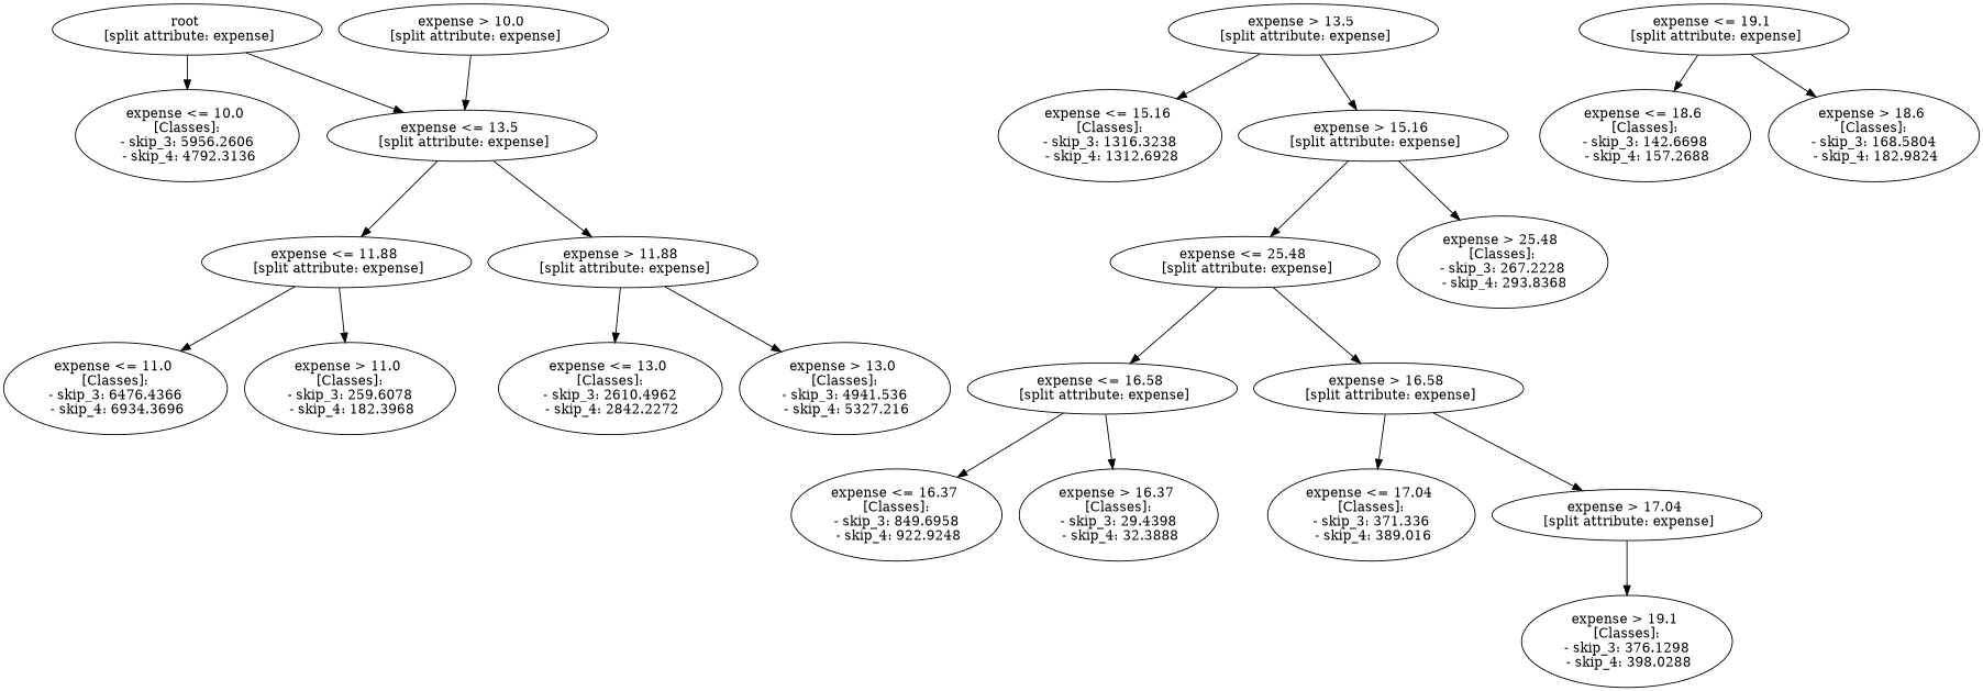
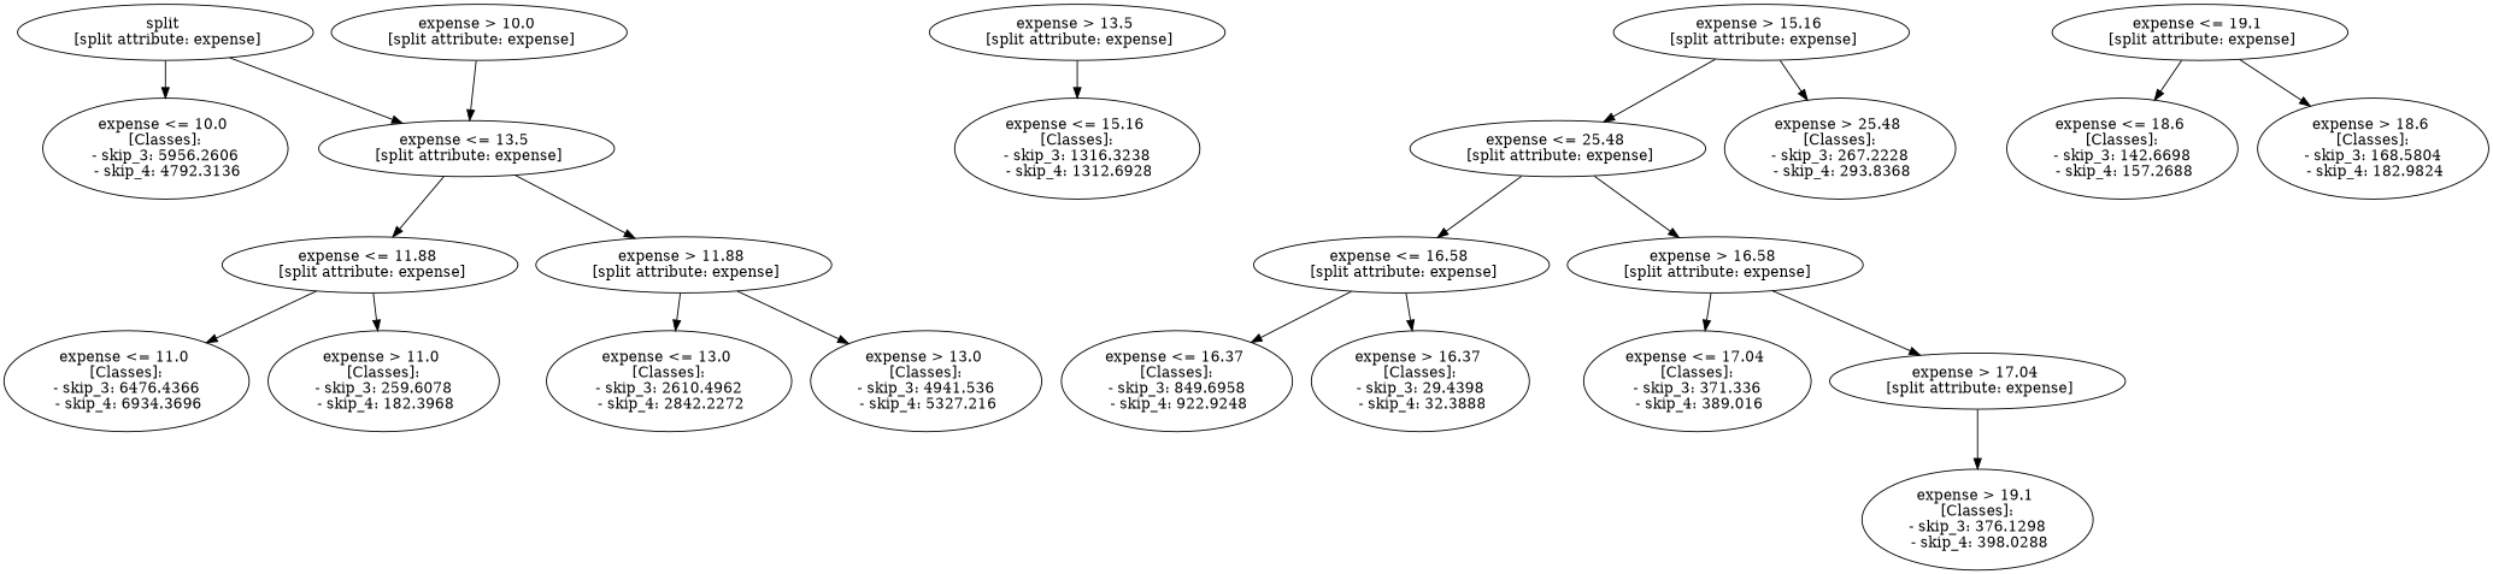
  digraph {
-   n1 [label="root \n [split attribute: expense]"]
+   n1 [label="split \n [split attribute: expense]"]
    n2 [label="expense <= 10.0 \n [Classes]: \n - skip_3: 5956.2606 \n - skip_4: 4792.3136"]
    n3 [label="expense <= 13.5 \n [split attribute: expense]"]
    n4 [label="expense > 10.0 \n [split attribute: expense]"]
    n5 [label="expense <= 11.88 \n [split attribute: expense]"]
    n6 [label="expense > 11.88 \n [split attribute: expense]"]
    n7 [label="expense > 13.5 \n [split attribute: expense]"]
    n8 [label="expense <= 15.16 \n [Classes]: \n - skip_3: 1316.3238 \n - skip_4: 1312.6928"]
    n9 [label="expense > 15.16 \n [split attribute: expense]"]
    n10 [label="expense <= 11.0 \n [Classes]: \n - skip_3: 6476.4366 \n - skip_4: 6934.3696"]
    n11 [label="expense > 11.0 \n [Classes]: \n - skip_3: 259.6078 \n - skip_4: 182.3968"]
    n12 [label="expense <= 13.0 \n [Classes]: \n - skip_3: 2610.4962 \n - skip_4: 2842.2272"]
    n13 [label="expense > 13.0 \n [Classes]: \n - skip_3: 4941.536 \n - skip_4: 5327.216"]
    n14 [label="expense <= 25.48 \n [split attribute: expense]"]
    n15 [label="expense > 25.48 \n [Classes]: \n - skip_3: 267.2228 \n - skip_4: 293.8368"]
    n16 [label="expense <= 16.58 \n [split attribute: expense]"]
    n17 [label="expense > 16.58 \n [split attribute: expense]"]
    n18 [label="expense <= 16.37 \n [Classes]: \n - skip_3: 849.6958 \n - skip_4: 922.9248"]
    n19 [label="expense > 16.37 \n [Classes]: \n - skip_3: 29.4398 \n - skip_4: 32.3888"]
    n20 [label="expense <= 17.04 \n [Classes]: \n - skip_3: 371.336 \n - skip_4: 389.016"]
    n21 [label="expense > 17.04 \n [split attribute: expense]"]
    n22 [label="expense > 19.1 \n [Classes]: \n - skip_3: 376.1298 \n - skip_4: 398.0288"]
    n23 [label="expense <= 19.1 \n [split attribute: expense]"]
    n24 [label="expense <= 18.6 \n [Classes]: \n - skip_3: 142.6698 \n - skip_4: 157.2688"]
    n25 [label="expense > 18.6 \n [Classes]: \n - skip_3: 168.5804 \n - skip_4: 182.9824"]
    n1 -> n2
    n1 -> n3
    n3 -> n5
    n3 -> n6
    n4 -> n3
    n5 -> n10
    n5 -> n11
    n6 -> n12
    n6 -> n13
    n7 -> n8
-   n7 -> n9
    n9 -> n14
    n9 -> n15
    n14 -> n16
    n14 -> n17
    n16 -> n18
    n16 -> n19
    n17 -> n20
    n17 -> n21
    n21 -> n22
    n23 -> n24
    n23 -> n25
  }
